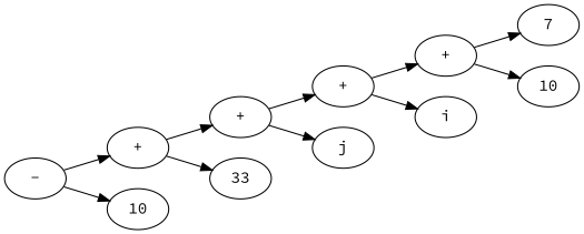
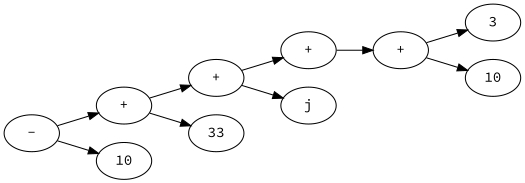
  digraph {
    fontname="Source Code Pro"
    ordering=out
    rankdir=LR
    node [fontname="Source Code Pro"]
    edge [fontname="Source Code Pro"]
    n1 [label="-"]
    n2 [label="+"]
    n3 [label=10]
    n4 [label="+"]
    n5 [label=33]
    n6 [label="+"]
    n7 [label=j]
    n8 [label="+"]
-   n9 [label=i]
-   n10 [label=7]
+   n10 [label=3]
    n11 [label=10]
    n1 -> n2
    n1 -> n3
    n2 -> n4
    n2 -> n5
    n4 -> n6
    n4 -> n7
    n6 -> n8
-   n6 -> n9
    n8 -> n10
    n8 -> n11
  }
